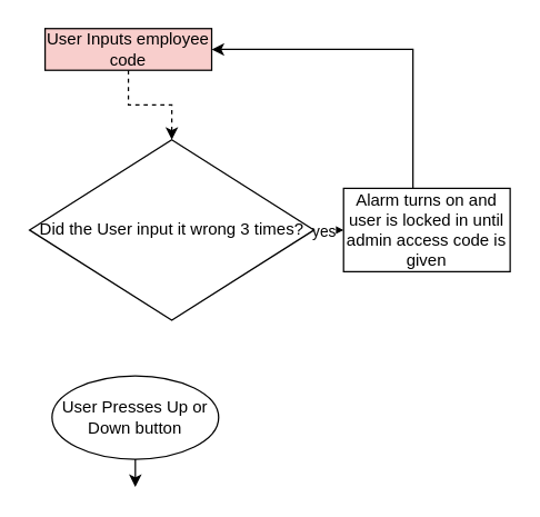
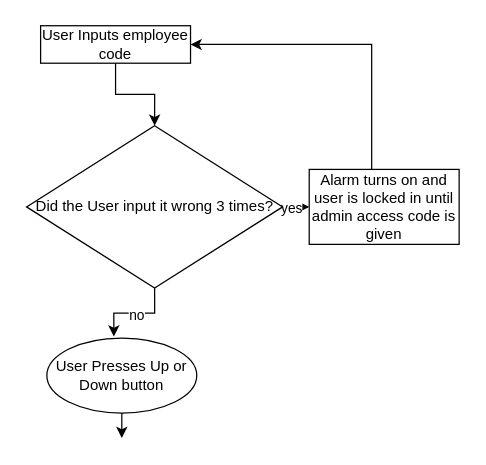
  <mxCell id="0" />
  <mxCell id="1" parent="0" />
  <mxCell id="2" style="edgeStyle=orthogonalEdgeStyle;rounded=0;orthogonalLoop=1;jettySize=auto;html=1;entryX=0.5;entryY=0;entryDx=0;entryDy=0;" edge="1" parent="1" source="3"><mxGeometry relative="1" as="geometry"><mxPoint x="97" y="350" as="targetPoint" /></mxGeometry></mxCell>
  <mxCell id="3" value="&lt;div&gt;User Presses Up or Down button&lt;/div&gt;" style="ellipse;whiteSpace=wrap;html=1;" vertex="1" parent="1"><mxGeometry x="37" y="270" width="120" height="60" as="geometry" /></mxCell>
- <mxCell id="4" style="edgeStyle=orthogonalEdgeStyle;rounded=0;orthogonalLoop=1;jettySize=auto;html=1;entryX=0.5;entryY=0;entryDx=0;entryDy=0;dashed=1;" edge="1" parent="1" source="5" target="8"><mxGeometry relative="1" as="geometry" /></mxCell>
- <mxCell id="5" value="User Inputs employee code" style="rounded=0;whiteSpace=wrap;html=1;fillColor=#f8cecc;" vertex="1" parent="1"><mxGeometry x="32" y="20" width="120" height="30" as="geometry" /></mxCell>
+ <mxCell id="4" style="edgeStyle=orthogonalEdgeStyle;rounded=0;orthogonalLoop=1;jettySize=auto;html=1;entryX=0.5;entryY=0;entryDx=0;entryDy=0;" edge="1" parent="1" source="5" target="8"><mxGeometry relative="1" as="geometry" /></mxCell>
+ <mxCell id="5" value="User Inputs employee code" style="rounded=0;whiteSpace=wrap;html=1;" vertex="1" parent="1"><mxGeometry x="32" y="20" width="120" height="30" as="geometry" /></mxCell>
  <mxCell id="6" style="edgeStyle=orthogonalEdgeStyle;rounded=0;orthogonalLoop=1;jettySize=auto;html=1;" edge="1" parent="1" source="8"><mxGeometry relative="1" as="geometry"><mxPoint x="247" y="165" as="targetPoint" /></mxGeometry></mxCell>
  <mxCell id="7" value="yes" style="edgeLabel;html=1;align=center;verticalAlign=middle;resizable=0;points=[];" vertex="1" connectable="0" parent="6"><mxGeometry x="-0.351" relative="1" as="geometry"><mxPoint as="offset" /></mxGeometry></mxCell>
  <mxCell id="8" value="Did the User input it wrong 3 times?" style="rhombus;whiteSpace=wrap;html=1;" vertex="1" parent="1"><mxGeometry x="20.75" y="100" width="205" height="130" as="geometry" /></mxCell>
  <mxCell id="9" style="edgeStyle=orthogonalEdgeStyle;rounded=0;orthogonalLoop=1;jettySize=auto;html=1;entryX=1;entryY=0.5;entryDx=0;entryDy=0;" edge="1" parent="1" source="10" target="5"><mxGeometry relative="1" as="geometry"><Array as="points"><mxPoint x="297" y="35" /></Array></mxGeometry></mxCell>
  <mxCell id="10" value="Alarm turns on and user is locked in until admin access code is given" style="rounded=0;whiteSpace=wrap;html=1;" vertex="1" parent="1"><mxGeometry x="247" y="135" width="120" height="60" as="geometry" /></mxCell>
+ <mxCell id="11" style="edgeStyle=orthogonalEdgeStyle;rounded=0;orthogonalLoop=1;jettySize=auto;html=1;exitX=0.5;exitY=1;exitDx=0;exitDy=0;entryX=0.447;entryY=-0.021;entryDx=0;entryDy=0;entryPerimeter=0;" edge="1" parent="1" source="8" target="3"><mxGeometry relative="1" as="geometry" /></mxCell>
+ <mxCell id="12" value="no" style="edgeLabel;html=1;align=center;verticalAlign=middle;resizable=0;points=[];" vertex="1" connectable="0" parent="11"><mxGeometry x="-0.032" y="1" relative="1" as="geometry"><mxPoint as="offset" /></mxGeometry></mxCell>
